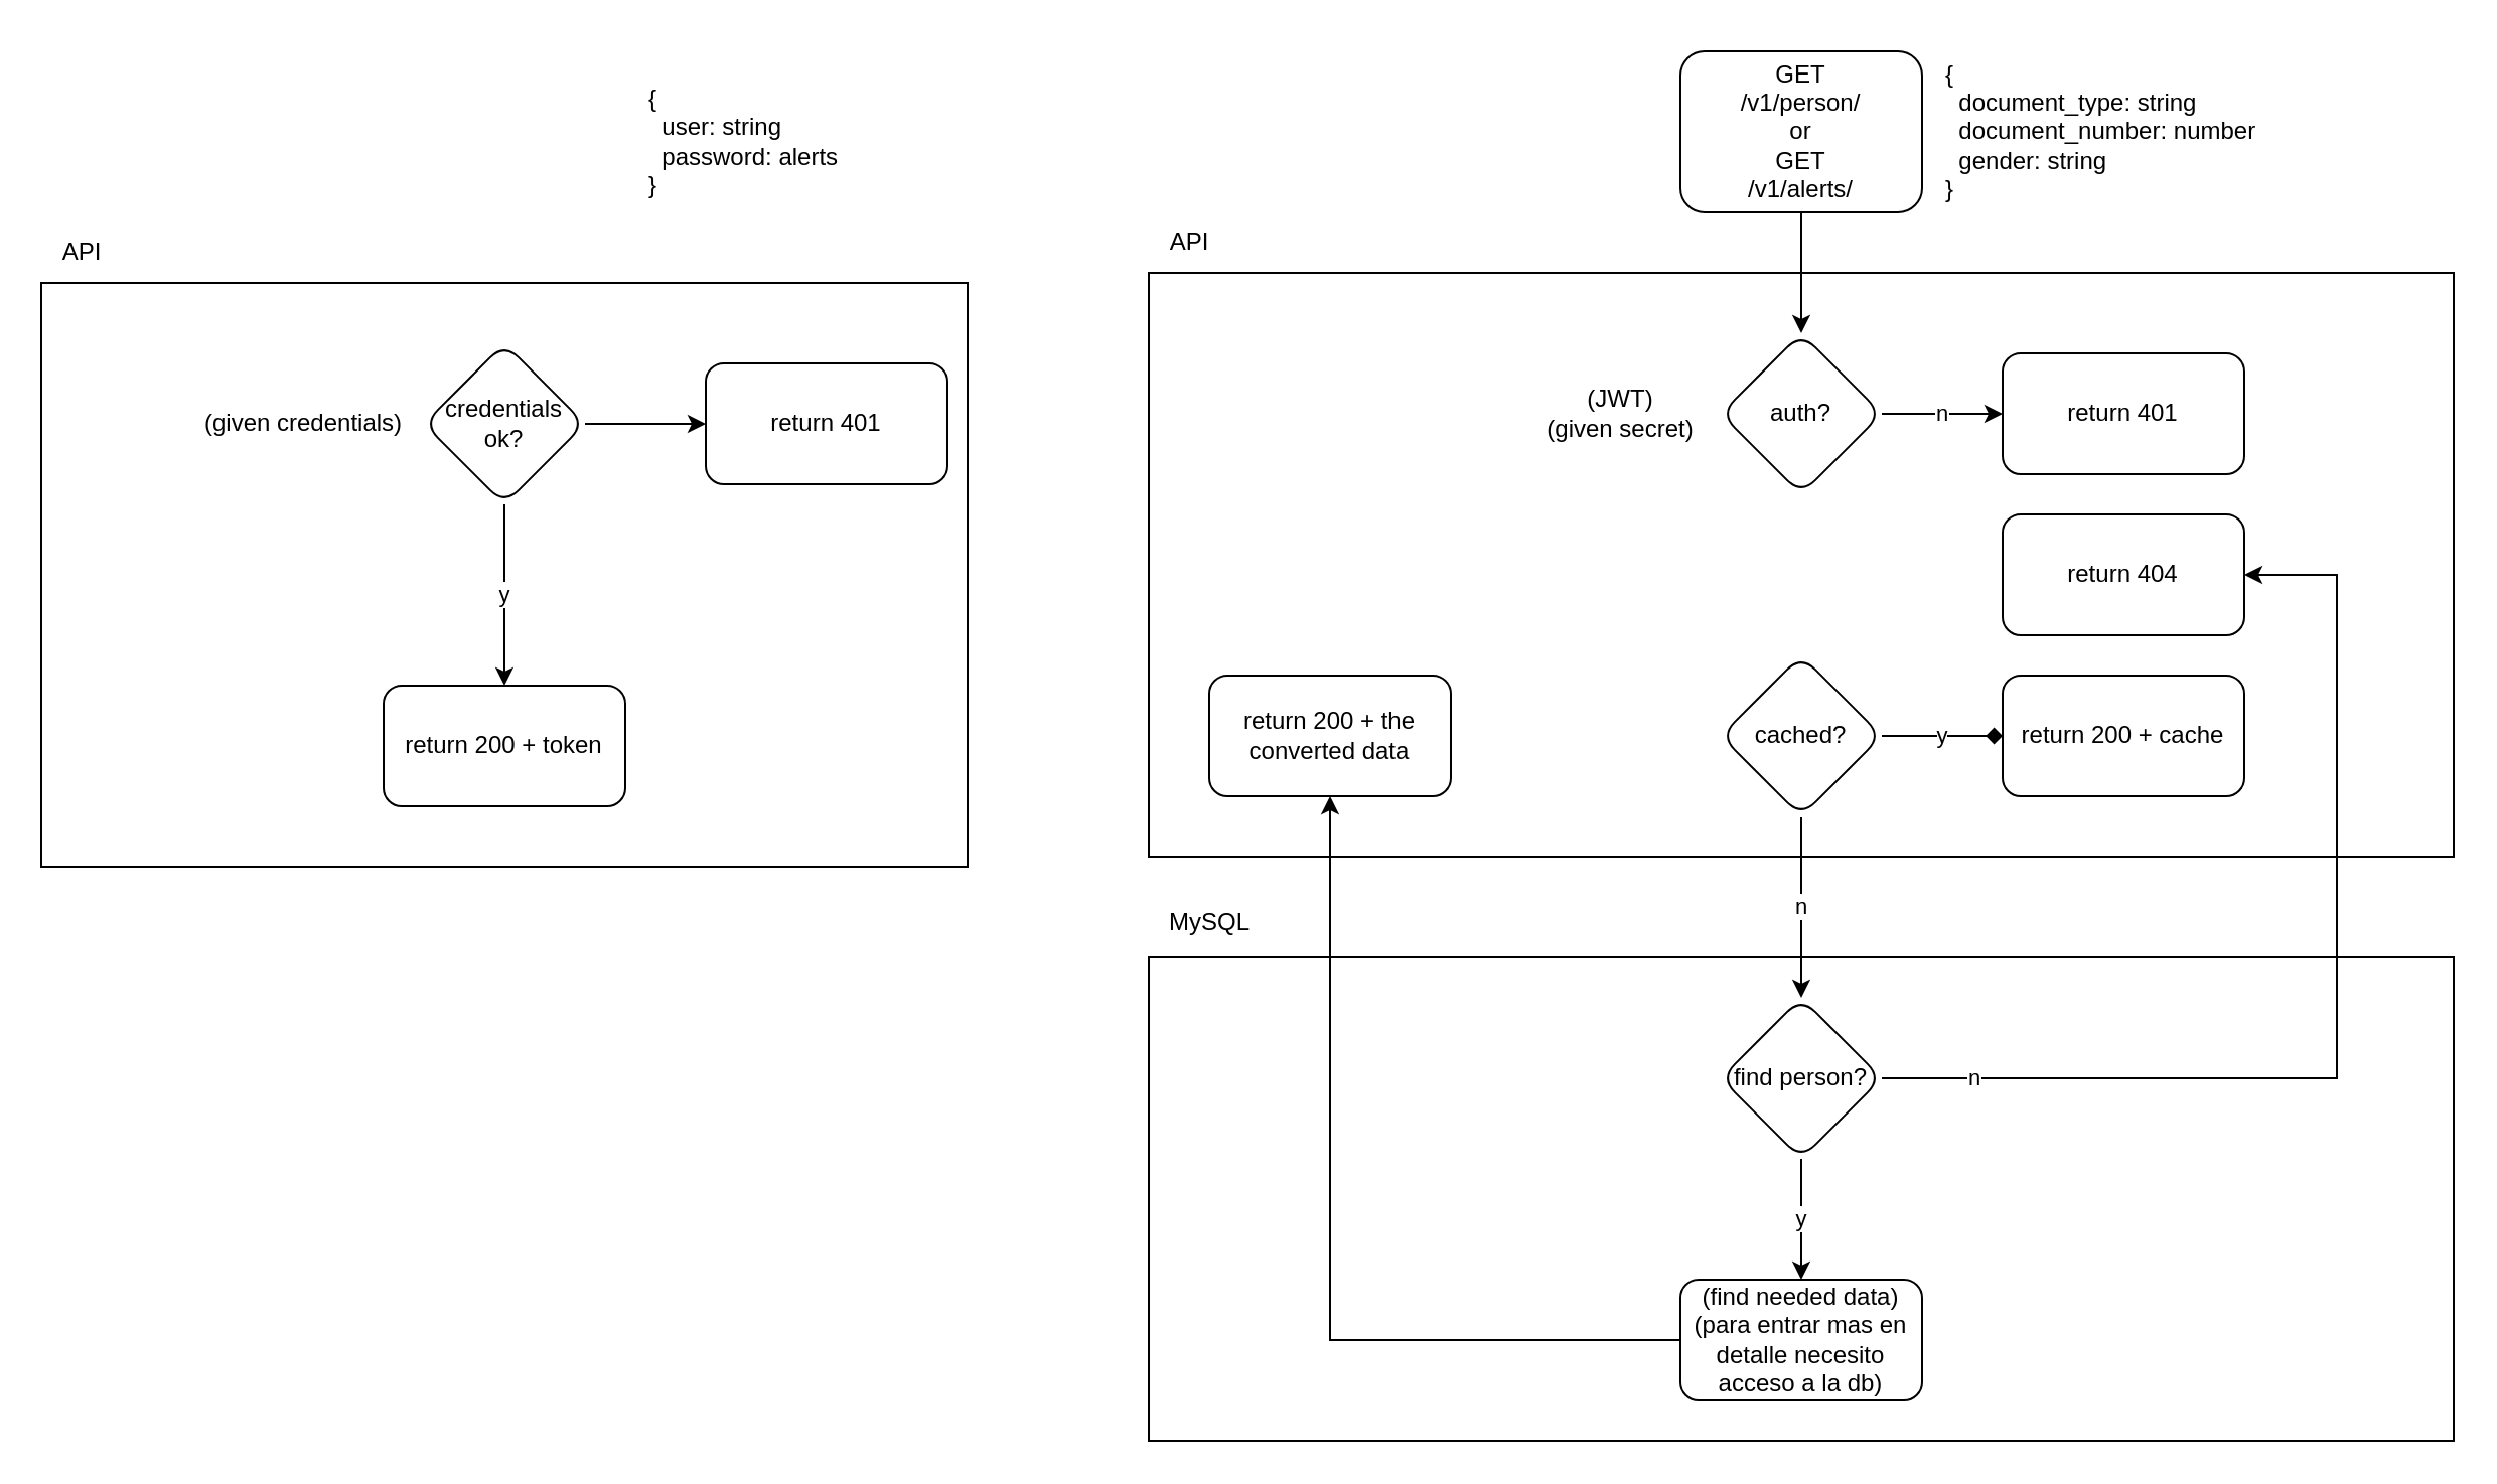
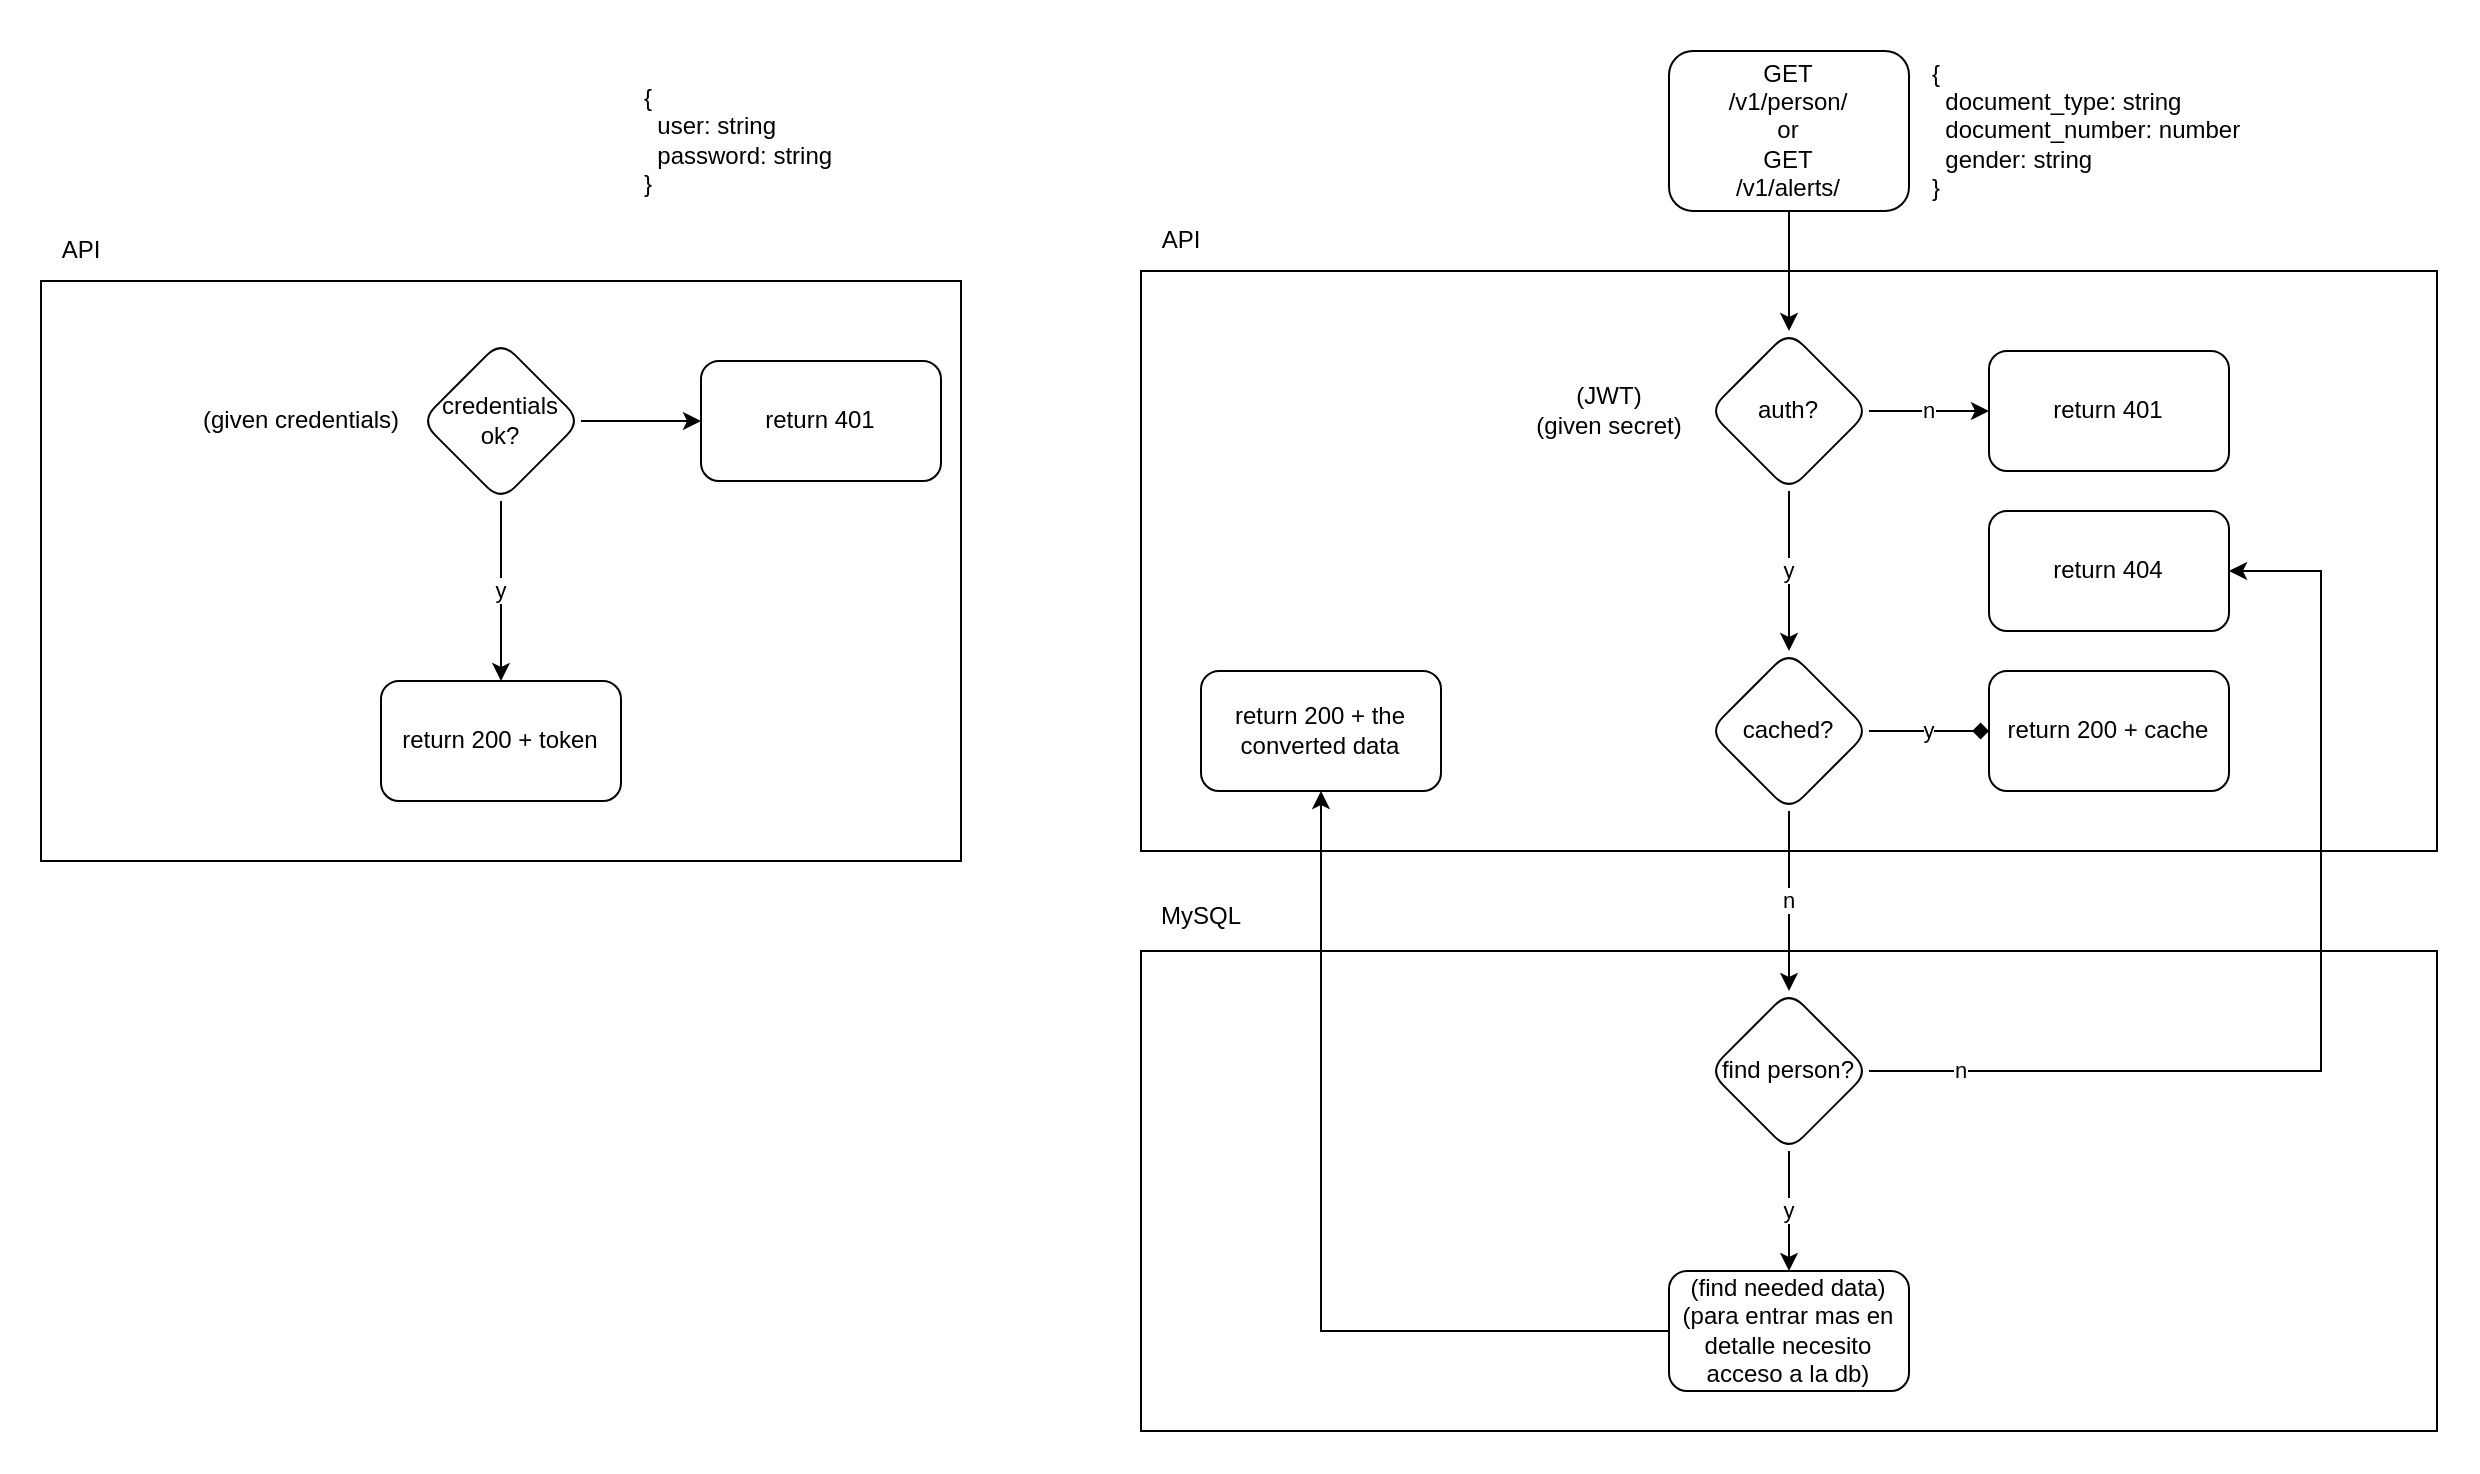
  <mxCell id="0" />
  <mxCell id="1" parent="0" />
  <mxCell id="2" value="" style="rounded=0;whiteSpace=wrap;html=1;" parent="1" vertex="1"><mxGeometry x="570" y="475" width="648" height="240" as="geometry" /></mxCell>
  <mxCell id="3" value="" style="rounded=0;whiteSpace=wrap;html=1;" parent="1" vertex="1"><mxGeometry x="20" y="140" width="460" height="290" as="geometry" /></mxCell>
  <mxCell id="4" value="API" style="text;html=1;align=center;verticalAlign=middle;resizable=0;points=[];autosize=1;strokeColor=none;fillColor=none;" parent="1" vertex="1"><mxGeometry x="20" y="110" width="40" height="30" as="geometry" /></mxCell>
  <mxCell id="5" value="" style="rounded=0;whiteSpace=wrap;html=1;" parent="1" vertex="1"><mxGeometry x="570" y="135" width="648" height="290" as="geometry" /></mxCell>
  <mxCell id="6" value="" style="edgeStyle=orthogonalEdgeStyle;rounded=0;orthogonalLoop=1;jettySize=auto;html=1;" parent="1" source="7" target="12" edge="1"><mxGeometry relative="1" as="geometry" /></mxCell>
  <mxCell id="7" value="GET&lt;br&gt;/v1/person/&lt;br&gt;or&lt;br&gt;GET&lt;br&gt;/v1/alerts/" style="rounded=1;whiteSpace=wrap;html=1;" parent="1" vertex="1"><mxGeometry x="834" y="25" width="120" height="80" as="geometry" /></mxCell>
  <mxCell id="8" value="{&lt;br style=&quot;&quot;&gt;&lt;span style=&quot;&quot;&gt;&amp;nbsp; document_type: string&lt;/span&gt;&lt;br style=&quot;&quot;&gt;&lt;span style=&quot;&quot;&gt;&amp;nbsp; document_number: number&lt;/span&gt;&lt;br style=&quot;&quot;&gt;&lt;span style=&quot;&quot;&gt;&amp;nbsp; gender: string&lt;/span&gt;&lt;br style=&quot;&quot;&gt;&lt;div style=&quot;&quot;&gt;&lt;span style=&quot;background-color: initial;&quot;&gt;}&lt;/span&gt;&lt;/div&gt;" style="text;html=1;align=left;verticalAlign=middle;resizable=0;points=[];autosize=1;strokeColor=none;fillColor=none;" parent="1" vertex="1"><mxGeometry x="964" y="20" width="180" height="90" as="geometry" /></mxCell>
  <mxCell id="9" value="API" style="text;html=1;align=center;verticalAlign=middle;resizable=0;points=[];autosize=1;strokeColor=none;fillColor=none;" parent="1" vertex="1"><mxGeometry x="570" y="105" width="40" height="30" as="geometry" /></mxCell>
  <mxCell id="10" value="n" style="edgeStyle=orthogonalEdgeStyle;rounded=0;orthogonalLoop=1;jettySize=auto;html=1;" parent="1" source="12" target="13" edge="1"><mxGeometry relative="1" as="geometry" /></mxCell>
+ <mxCell id="11" value="y" style="edgeStyle=orthogonalEdgeStyle;rounded=0;orthogonalLoop=1;jettySize=auto;html=1;" parent="1" source="12" target="16" edge="1"><mxGeometry relative="1" as="geometry" /></mxCell>
  <mxCell id="12" value="auth?" style="rhombus;whiteSpace=wrap;html=1;rounded=1;" parent="1" vertex="1"><mxGeometry x="854" y="165" width="80" height="80" as="geometry" /></mxCell>
  <mxCell id="13" value="return 401" style="whiteSpace=wrap;html=1;rounded=1;" parent="1" vertex="1"><mxGeometry x="994" y="175" width="120" height="60" as="geometry" /></mxCell>
  <mxCell id="14" value="y" style="edgeStyle=orthogonalEdgeStyle;rounded=0;orthogonalLoop=1;jettySize=auto;html=1;endArrow=diamond;" parent="1" source="16" target="17" edge="1"><mxGeometry relative="1" as="geometry" /></mxCell>
  <mxCell id="15" value="n" style="edgeStyle=orthogonalEdgeStyle;rounded=0;orthogonalLoop=1;jettySize=auto;html=1;entryX=0.5;entryY=0;entryDx=0;entryDy=0;" parent="1" source="16" target="32" edge="1"><mxGeometry relative="1" as="geometry"><mxPoint x="894" y="495" as="targetPoint" /></mxGeometry></mxCell>
  <mxCell id="16" value="cached?" style="rhombus;whiteSpace=wrap;html=1;rounded=1;" parent="1" vertex="1"><mxGeometry x="854" y="325" width="80" height="80" as="geometry" /></mxCell>
  <mxCell id="17" value="return 200 + cache" style="whiteSpace=wrap;html=1;rounded=1;" parent="1" vertex="1"><mxGeometry x="994" y="335" width="120" height="60" as="geometry" /></mxCell>
  <mxCell id="18" value="(JWT)&lt;br&gt;(given secret)" style="text;html=1;align=center;verticalAlign=middle;resizable=0;points=[];autosize=1;strokeColor=none;fillColor=none;" parent="1" vertex="1"><mxGeometry x="754" y="185" width="100" height="40" as="geometry" /></mxCell>
  <mxCell id="19" value="y" style="edgeStyle=orthogonalEdgeStyle;rounded=0;orthogonalLoop=1;jettySize=auto;html=1;" parent="1" source="21" target="22" edge="1"><mxGeometry relative="1" as="geometry" /></mxCell>
  <mxCell id="20" value="" style="edgeStyle=orthogonalEdgeStyle;rounded=0;orthogonalLoop=1;jettySize=auto;html=1;" parent="1" source="21" target="23" edge="1"><mxGeometry relative="1" as="geometry" /></mxCell>
  <mxCell id="21" value="credentials ok?" style="rhombus;whiteSpace=wrap;html=1;rounded=1;" parent="1" vertex="1"><mxGeometry x="210" y="170" width="80" height="80" as="geometry" /></mxCell>
  <mxCell id="22" value="return 200 + token" style="whiteSpace=wrap;html=1;rounded=1;" parent="1" vertex="1"><mxGeometry x="190" y="340" width="120" height="60" as="geometry" /></mxCell>
  <mxCell id="23" value="return 401" style="whiteSpace=wrap;html=1;rounded=1;" parent="1" vertex="1"><mxGeometry x="350" y="180" width="120" height="60" as="geometry" /></mxCell>
  <mxCell id="24" value="(given credentials)" style="text;html=1;align=center;verticalAlign=middle;resizable=0;points=[];autosize=1;strokeColor=none;fillColor=none;" parent="1" vertex="1"><mxGeometry x="90" y="195" width="120" height="30" as="geometry" /></mxCell>
- <mxCell id="25" value="{&lt;br style=&quot;&quot;&gt;&amp;nbsp; user: string&lt;br&gt;&amp;nbsp; password: alerts&lt;br style=&quot;&quot;&gt;&lt;div style=&quot;&quot;&gt;&lt;span style=&quot;background-color: initial;&quot;&gt;}&lt;/span&gt;&lt;/div&gt;" style="text;html=1;align=left;verticalAlign=middle;resizable=0;points=[];autosize=1;strokeColor=none;fillColor=none;" parent="1" vertex="1"><mxGeometry x="320" y="35" width="120" height="70" as="geometry" /></mxCell>
+ <mxCell id="25" value="{&lt;br style=&quot;&quot;&gt;&amp;nbsp; user: string&lt;br&gt;&amp;nbsp; password: string&lt;br style=&quot;&quot;&gt;&lt;div style=&quot;&quot;&gt;&lt;span style=&quot;background-color: initial;&quot;&gt;}&lt;/span&gt;&lt;/div&gt;" style="text;html=1;align=left;verticalAlign=middle;resizable=0;points=[];autosize=1;strokeColor=none;fillColor=none;" parent="1" vertex="1"><mxGeometry x="320" y="35" width="120" height="70" as="geometry" /></mxCell>
  <mxCell id="26" value="y" style="edgeStyle=orthogonalEdgeStyle;rounded=0;orthogonalLoop=1;jettySize=auto;html=1;exitX=0.5;exitY=1;exitDx=0;exitDy=0;" parent="1" source="32" target="29" edge="1"><mxGeometry relative="1" as="geometry"><mxPoint x="894" y="555" as="sourcePoint" /></mxGeometry></mxCell>
  <mxCell id="27" value="MySQL" style="text;html=1;align=center;verticalAlign=middle;resizable=0;points=[];autosize=1;strokeColor=none;fillColor=none;" parent="1" vertex="1"><mxGeometry x="570" y="443" width="60" height="30" as="geometry" /></mxCell>
  <mxCell id="28" value="" style="edgeStyle=orthogonalEdgeStyle;rounded=0;orthogonalLoop=1;jettySize=auto;html=1;" parent="1" source="29" target="30" edge="1"><mxGeometry relative="1" as="geometry" /></mxCell>
  <mxCell id="29" value="(find needed data)&lt;br&gt;(para entrar mas en detalle necesito acceso a la db)" style="whiteSpace=wrap;html=1;rounded=1;" parent="1" vertex="1"><mxGeometry x="834" y="635" width="120" height="60" as="geometry" /></mxCell>
  <mxCell id="30" value="return 200 + the converted data" style="whiteSpace=wrap;html=1;rounded=1;" parent="1" vertex="1"><mxGeometry x="600" y="335" width="120" height="60" as="geometry" /></mxCell>
  <mxCell id="31" value="n" style="edgeStyle=orthogonalEdgeStyle;rounded=0;orthogonalLoop=1;jettySize=auto;html=1;" parent="1" source="32" target="33" edge="1"><mxGeometry x="-0.824" relative="1" as="geometry"><Array as="points"><mxPoint x="1160" y="535" /><mxPoint x="1160" y="285" /></Array><mxPoint as="offset" /></mxGeometry></mxCell>
  <mxCell id="32" value="find person?" style="rhombus;whiteSpace=wrap;html=1;rounded=1;" parent="1" vertex="1"><mxGeometry x="854" y="495" width="80" height="80" as="geometry" /></mxCell>
  <mxCell id="33" value="return 404" style="whiteSpace=wrap;html=1;rounded=1;" parent="1" vertex="1"><mxGeometry x="994" y="255" width="120" height="60" as="geometry" /></mxCell>
